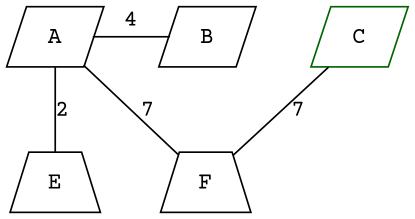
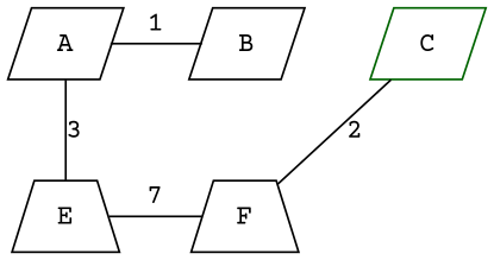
  graph {
    fontname="Courier Prime"
    node [color=black fontname="Courier Prime" shape=parallelogram]
    edge [fontname="Courier Prime"]
    A
    B
    C [color=darkgreen]
    E [shape=trapezium]
    F [shape=trapezium]
    subgraph sub_1 {
      rank=same
      A
      B
      C
    }
    subgraph sub_2 {
      rank=same
      E
      F
    }
-   A -- B [label=4]
-   A -- E [label=2]
+   A -- B [label=1]
+   A -- E [label=3]
    B -- C [style=invis]
-   C -- F [label=7]
-   A -- F [label=7]
+   C -- F [label=2]
+   E -- F [label=7]
  }
